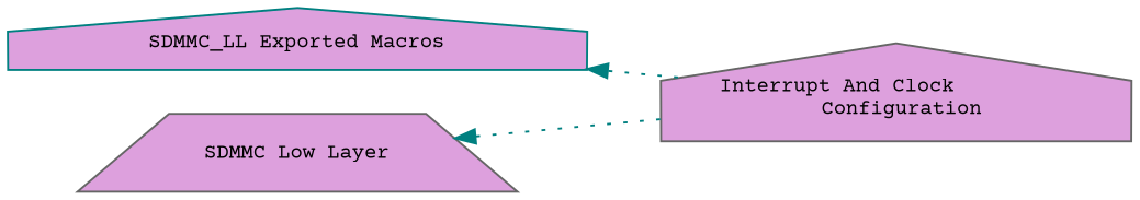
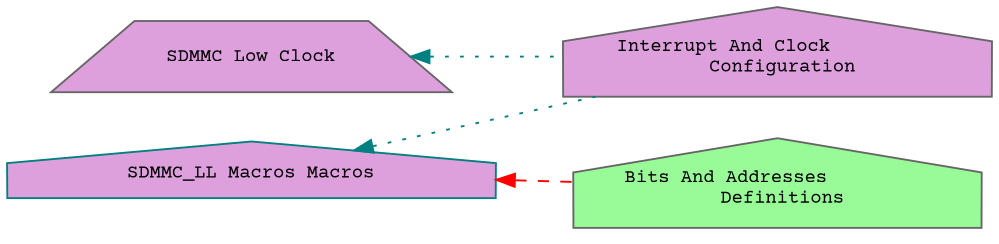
  digraph {
    fontname="Courier Prime"
    rankdir=LR
    node [color=gray40 fillcolor=plum fontname="Courier Prime" fontsize=10 shape=house style=filled]
    edge [color=teal dir=back fontname="Courier Prime" fontsize=10 labelfontname=Helvetica labelfontsize=10 shape=plaintext style=dotted]
    n1 [height=0.2 label="Interrupt And Clock\l Configuration" width=0.4]
-   n2 [color=teal fontcolor=black height=0.2 label="SDMMC_LL Exported Macros" width=0.4]
-   n4 [height=0.2 label="SDMMC Low Layer" shape=trapezium width=0.4]
+   n2 [color=teal fontcolor=black height=0.2 label="SDMMC_LL Macros Macros" width=0.4]
+   n3 [fillcolor=palegreen height=0.2 label="Bits And Addresses\l Definitions" width=0.4]
+   n4 [height=0.2 label="SDMMC Low Clock" shape=trapezium width=0.4]
    n2 -> n1
+   n2 -> n3 [color=red style=dashed]
    n4 -> n1
  }
